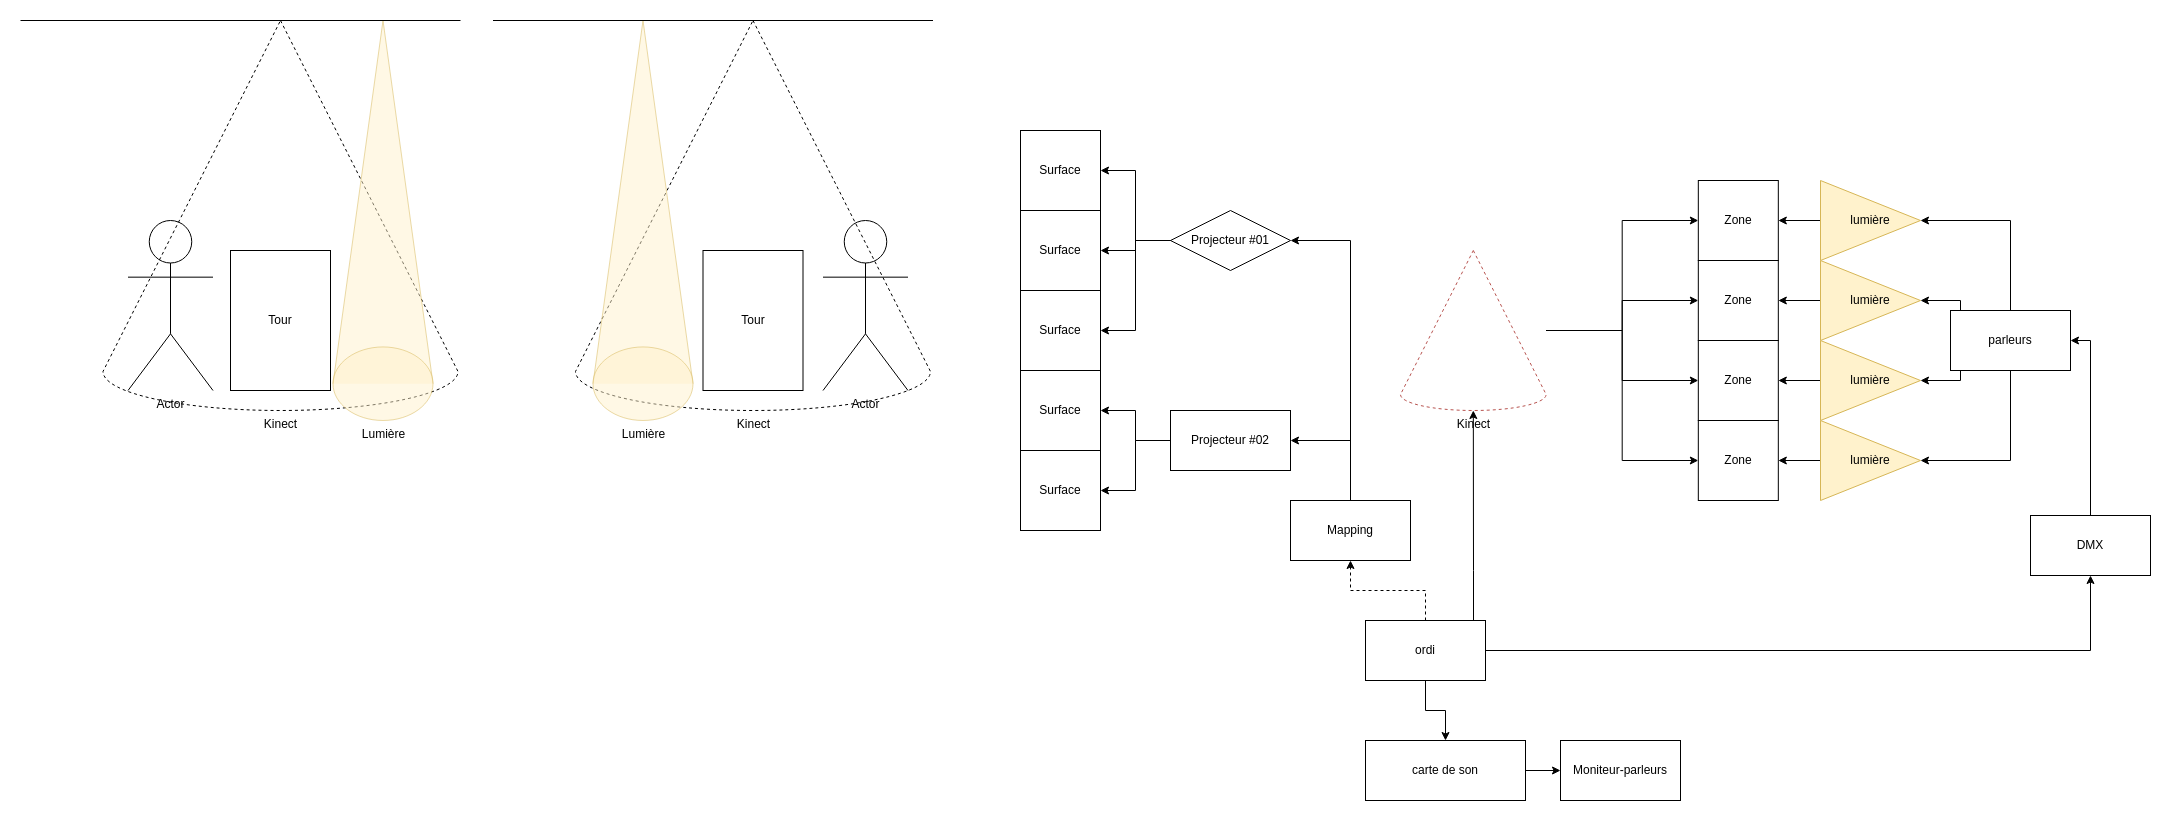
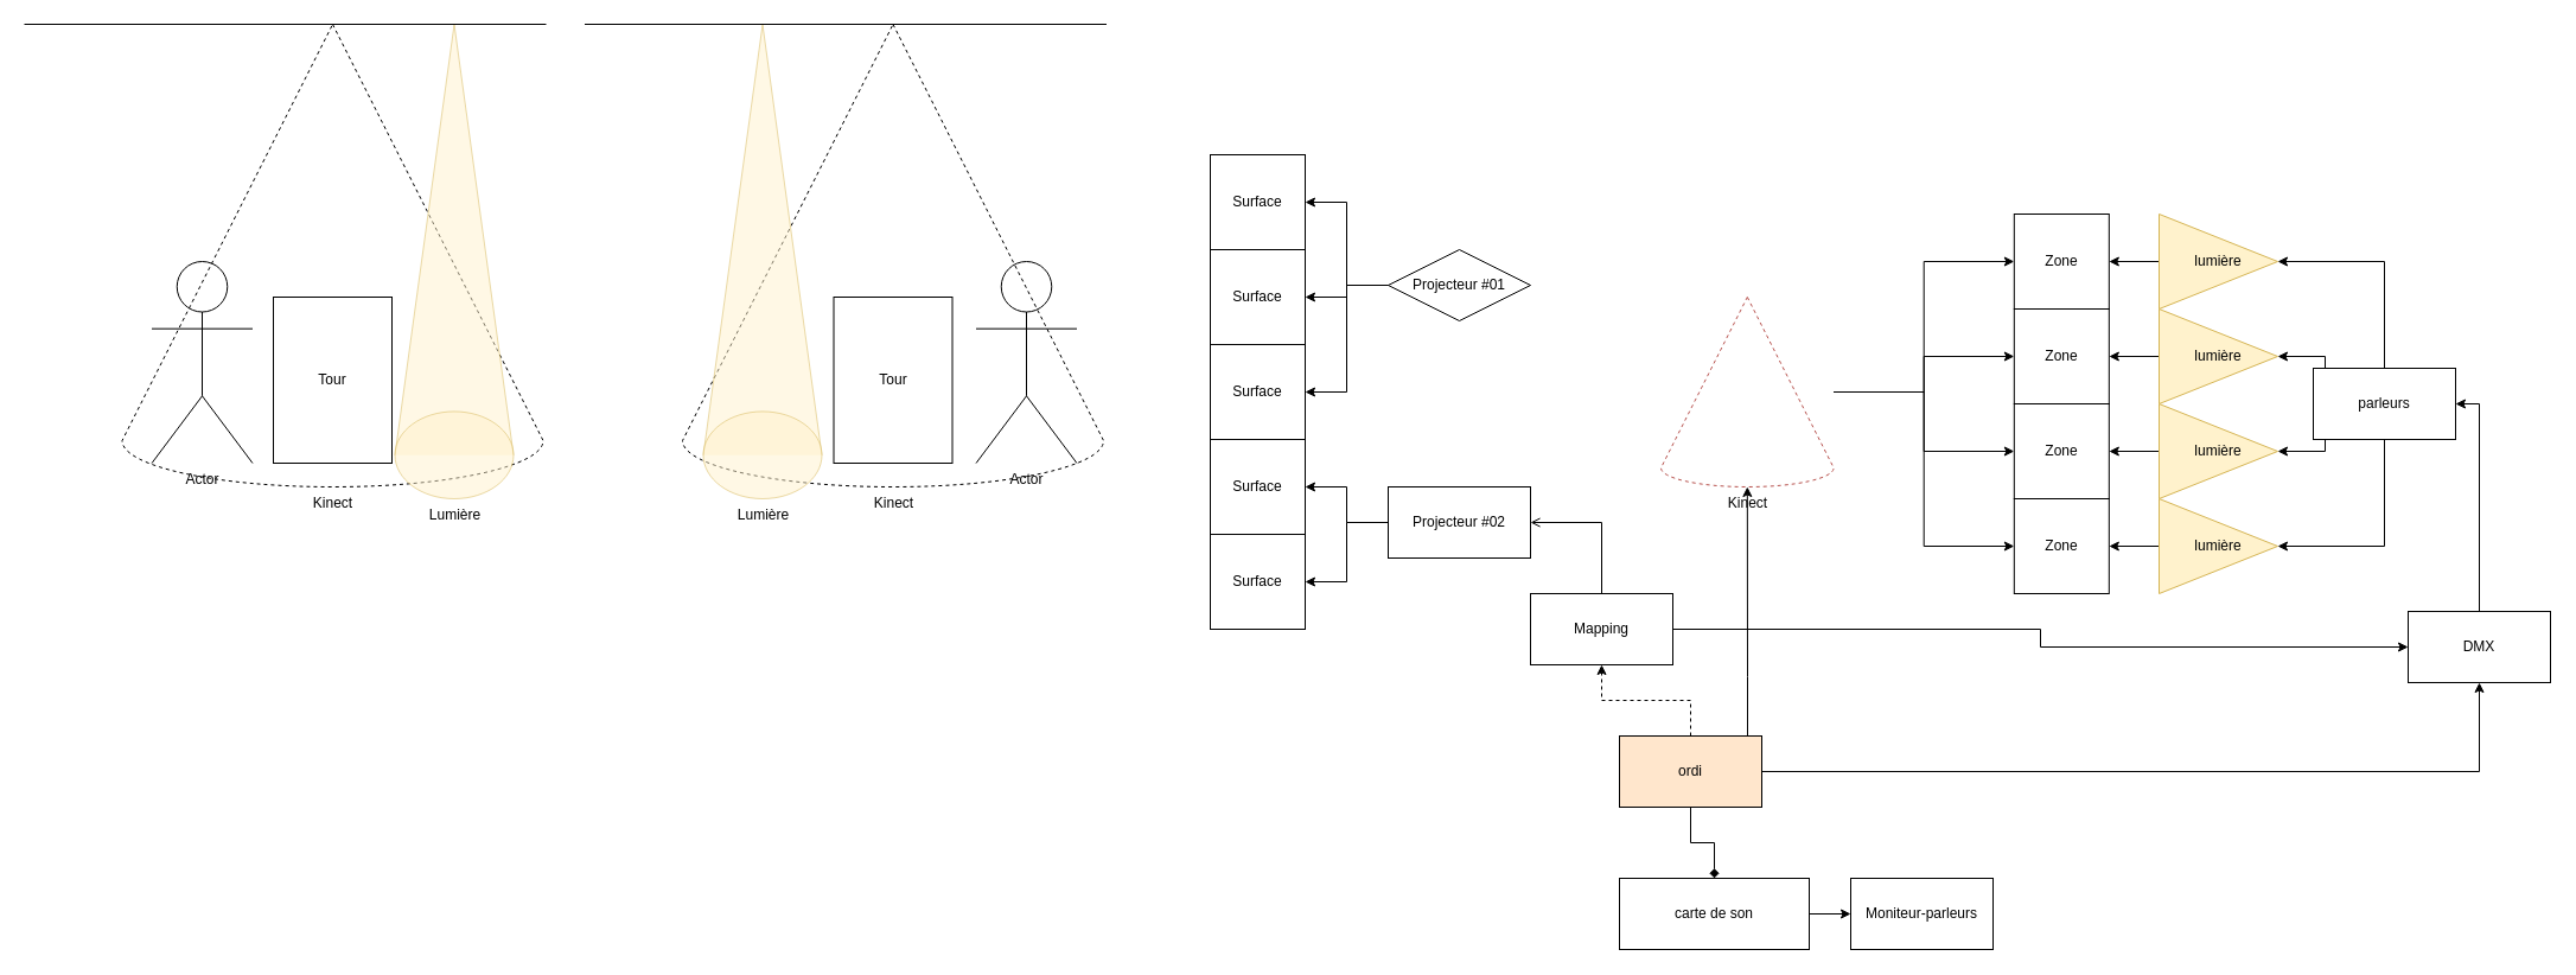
  <mxCell id="0" />
  <mxCell id="1" parent="0" />
  <mxCell id="2" value="Kinect&lt;br&gt;" style="verticalLabelPosition=bottom;verticalAlign=top;html=1;shape=mxgraph.basic.cone2;dx=0.5;dy=0.9;dashed=1;fillColor=none;" vertex="1" parent="1"><mxGeometry x="575" y="20" width="355" height="390" as="geometry" /></mxCell>
  <mxCell id="3" style="edgeStyle=orthogonalEdgeStyle;rounded=0;orthogonalLoop=1;jettySize=auto;html=1;" parent="1" source="7" target="11" edge="1"><mxGeometry relative="1" as="geometry" /></mxCell>
- <mxCell id="4" style="edgeStyle=orthogonalEdgeStyle;rounded=0;orthogonalLoop=1;jettySize=auto;html=1;entryX=0.5;entryY=0;entryDx=0;entryDy=0;" edge="1" parent="1" source="7" target="42"><mxGeometry relative="1" as="geometry" /></mxCell>
+ <mxCell id="4" style="edgeStyle=orthogonalEdgeStyle;rounded=0;orthogonalLoop=1;jettySize=auto;html=1;entryX=0.5;entryY=0;entryDx=0;entryDy=0;endArrow=diamond;" edge="1" parent="1" source="7" target="42"><mxGeometry relative="1" as="geometry" /></mxCell>
  <mxCell id="5" style="edgeStyle=orthogonalEdgeStyle;rounded=0;orthogonalLoop=1;jettySize=auto;html=1;entryX=0;entryY=0;entryDx=72.82;entryDy=160;entryPerimeter=0;" edge="1" parent="1" source="7" target="40"><mxGeometry relative="1" as="geometry"><Array as="points"><mxPoint x="1473" y="570" /><mxPoint x="1473" y="570" /></Array></mxGeometry></mxCell>
  <mxCell id="6" style="edgeStyle=orthogonalEdgeStyle;rounded=0;orthogonalLoop=1;jettySize=auto;html=1;entryX=0.5;entryY=1;entryDx=0;entryDy=0;dashed=1;" edge="1" parent="1" source="7" target="58"><mxGeometry relative="1" as="geometry" /></mxCell>
- <mxCell id="7" value="ordi" style="rounded=0;whiteSpace=wrap;html=1;" parent="1" vertex="1"><mxGeometry x="1365" y="620" width="120" height="60" as="geometry" /></mxCell>
+ <mxCell id="7" value="ordi" style="rounded=0;whiteSpace=wrap;html=1;fillColor=#ffe6cc;" parent="1" vertex="1"><mxGeometry x="1365" y="620" width="120" height="60" as="geometry" /></mxCell>
  <mxCell id="8" style="edgeStyle=orthogonalEdgeStyle;rounded=0;orthogonalLoop=1;jettySize=auto;html=1;entryX=1;entryY=0.5;entryDx=0;entryDy=0;" edge="1" parent="1" source="9" target="34"><mxGeometry relative="1" as="geometry" /></mxCell>
  <mxCell id="9" value="lumière" style="triangle;whiteSpace=wrap;html=1;fillColor=#fff2cc;strokeColor=#d6b656;" parent="1" vertex="1"><mxGeometry x="1820" y="260" width="100" height="80" as="geometry" /></mxCell>
  <mxCell id="10" style="edgeStyle=orthogonalEdgeStyle;rounded=0;orthogonalLoop=1;jettySize=auto;html=1;entryX=1;entryY=0.5;entryDx=0;entryDy=0;" parent="1" source="11" target="16" edge="1"><mxGeometry relative="1" as="geometry" /></mxCell>
  <mxCell id="11" value="DMX" style="whiteSpace=wrap;html=1;" parent="1" vertex="1"><mxGeometry x="2030" y="515" width="120" height="60" as="geometry" /></mxCell>
  <mxCell id="12" style="edgeStyle=orthogonalEdgeStyle;rounded=0;orthogonalLoop=1;jettySize=auto;html=1;entryX=1;entryY=0.5;entryDx=0;entryDy=0;" edge="1" parent="1" source="16" target="29"><mxGeometry relative="1" as="geometry"><Array as="points"><mxPoint x="2010" y="220" /></Array></mxGeometry></mxCell>
  <mxCell id="13" style="edgeStyle=orthogonalEdgeStyle;rounded=0;orthogonalLoop=1;jettySize=auto;html=1;exitX=0;exitY=0;exitDx=0;exitDy=0;" edge="1" parent="1" source="16" target="9"><mxGeometry relative="1" as="geometry"><Array as="points"><mxPoint x="1960" y="315" /><mxPoint x="1960" y="300" /></Array></mxGeometry></mxCell>
  <mxCell id="14" style="edgeStyle=orthogonalEdgeStyle;rounded=0;orthogonalLoop=1;jettySize=auto;html=1;exitX=0;exitY=1;exitDx=0;exitDy=0;entryX=1;entryY=0.5;entryDx=0;entryDy=0;" edge="1" parent="1" source="16" target="27"><mxGeometry relative="1" as="geometry"><Array as="points"><mxPoint x="1960" y="370" /><mxPoint x="1960" y="380" /></Array></mxGeometry></mxCell>
  <mxCell id="15" style="edgeStyle=orthogonalEdgeStyle;rounded=0;orthogonalLoop=1;jettySize=auto;html=1;exitX=0.5;exitY=1;exitDx=0;exitDy=0;entryX=1;entryY=0.5;entryDx=0;entryDy=0;" edge="1" parent="1" source="16" target="31"><mxGeometry relative="1" as="geometry"><Array as="points"><mxPoint x="2010" y="460" /></Array></mxGeometry></mxCell>
  <mxCell id="16" value="parleurs&lt;br&gt;" style="whiteSpace=wrap;html=1;" parent="1" vertex="1"><mxGeometry x="1950" y="310" width="120" height="60" as="geometry" /></mxCell>
  <mxCell id="17" value="Lumière" style="verticalLabelPosition=bottom;verticalAlign=top;html=1;shape=mxgraph.basic.cone;fillColor=#fff2cc;strokeColor=#d6b656;opacity=50;" vertex="1" parent="1"><mxGeometry x="592.5" y="20" width="100" height="400" as="geometry" /></mxCell>
  <mxCell id="18" value="Actor" style="shape=umlActor;verticalLabelPosition=bottom;verticalAlign=top;html=1;outlineConnect=0;fillColor=none;" vertex="1" parent="1"><mxGeometry x="822.5" y="220" width="85" height="170" as="geometry" /></mxCell>
  <mxCell id="19" value="Tour" style="rounded=0;whiteSpace=wrap;html=1;fillColor=none;" vertex="1" parent="1"><mxGeometry x="702.5" y="250" width="100" height="140" as="geometry" /></mxCell>
  <mxCell id="20" value="" style="endArrow=none;html=1;" edge="1" parent="1"><mxGeometry width="50" height="50" relative="1" as="geometry"><mxPoint x="492.5" y="20" as="sourcePoint" /><mxPoint x="932.5" y="20" as="targetPoint" /></mxGeometry></mxCell>
  <mxCell id="21" value="Kinect&lt;br&gt;" style="verticalLabelPosition=bottom;verticalAlign=top;html=1;shape=mxgraph.basic.cone2;dx=0.5;dy=0.9;dashed=1;fillColor=none;" vertex="1" parent="1"><mxGeometry x="102.5" y="20" width="355" height="390" as="geometry" /></mxCell>
  <mxCell id="22" value="Lumière" style="verticalLabelPosition=bottom;verticalAlign=top;html=1;shape=mxgraph.basic.cone;fillColor=#fff2cc;strokeColor=#d6b656;opacity=50;" vertex="1" parent="1"><mxGeometry x="332.5" y="20" width="100" height="400" as="geometry" /></mxCell>
  <mxCell id="23" value="Actor" style="shape=umlActor;verticalLabelPosition=bottom;verticalAlign=top;html=1;outlineConnect=0;fillColor=none;" vertex="1" parent="1"><mxGeometry x="127.5" y="220" width="85" height="170" as="geometry" /></mxCell>
  <mxCell id="24" value="Tour" style="rounded=0;whiteSpace=wrap;html=1;fillColor=none;" vertex="1" parent="1"><mxGeometry x="230" y="250" width="100" height="140" as="geometry" /></mxCell>
  <mxCell id="25" value="" style="endArrow=none;html=1;" edge="1" parent="1"><mxGeometry width="50" height="50" relative="1" as="geometry"><mxPoint x="20" y="20" as="sourcePoint" /><mxPoint x="460" y="20" as="targetPoint" /></mxGeometry></mxCell>
  <mxCell id="26" style="edgeStyle=orthogonalEdgeStyle;rounded=0;orthogonalLoop=1;jettySize=auto;html=1;entryX=1;entryY=0.5;entryDx=0;entryDy=0;" edge="1" parent="1" source="27" target="33"><mxGeometry relative="1" as="geometry" /></mxCell>
  <mxCell id="27" value="lumière" style="triangle;whiteSpace=wrap;html=1;fillColor=#fff2cc;strokeColor=#d6b656;" vertex="1" parent="1"><mxGeometry x="1820" y="340" width="100" height="80" as="geometry" /></mxCell>
  <mxCell id="28" style="edgeStyle=orthogonalEdgeStyle;rounded=0;orthogonalLoop=1;jettySize=auto;html=1;entryX=1;entryY=0.5;entryDx=0;entryDy=0;" edge="1" parent="1" source="29" target="35"><mxGeometry relative="1" as="geometry" /></mxCell>
  <mxCell id="29" value="lumière" style="triangle;whiteSpace=wrap;html=1;fillColor=#fff2cc;strokeColor=#d6b656;" vertex="1" parent="1"><mxGeometry x="1820" y="180" width="100" height="80" as="geometry" /></mxCell>
  <mxCell id="30" style="edgeStyle=orthogonalEdgeStyle;rounded=0;orthogonalLoop=1;jettySize=auto;html=1;entryX=1;entryY=0.5;entryDx=0;entryDy=0;" edge="1" parent="1" source="31" target="32"><mxGeometry relative="1" as="geometry" /></mxCell>
  <mxCell id="31" value="lumière" style="triangle;whiteSpace=wrap;html=1;fillColor=#fff2cc;strokeColor=#d6b656;" vertex="1" parent="1"><mxGeometry x="1820" y="420" width="100" height="80" as="geometry" /></mxCell>
  <mxCell id="32" value="Zone" style="whiteSpace=wrap;html=1;aspect=fixed;fillColor=none;" vertex="1" parent="1"><mxGeometry x="1697.82" y="420" width="80" height="80" as="geometry" /></mxCell>
  <mxCell id="33" value="Zone" style="whiteSpace=wrap;html=1;aspect=fixed;fillColor=none;" vertex="1" parent="1"><mxGeometry x="1697.82" y="340" width="80" height="80" as="geometry" /></mxCell>
  <mxCell id="34" value="Zone" style="whiteSpace=wrap;html=1;aspect=fixed;fillColor=none;" vertex="1" parent="1"><mxGeometry x="1697.82" y="260" width="80" height="80" as="geometry" /></mxCell>
  <mxCell id="35" value="Zone" style="whiteSpace=wrap;html=1;aspect=fixed;fillColor=none;" vertex="1" parent="1"><mxGeometry x="1697.82" y="180" width="80" height="80" as="geometry" /></mxCell>
  <mxCell id="36" style="edgeStyle=orthogonalEdgeStyle;rounded=0;orthogonalLoop=1;jettySize=auto;html=1;entryX=0;entryY=0.5;entryDx=0;entryDy=0;" edge="1" parent="1" source="40" target="35"><mxGeometry relative="1" as="geometry" /></mxCell>
  <mxCell id="37" style="edgeStyle=orthogonalEdgeStyle;rounded=0;orthogonalLoop=1;jettySize=auto;html=1;entryX=0;entryY=0.5;entryDx=0;entryDy=0;" edge="1" parent="1" source="40" target="34"><mxGeometry relative="1" as="geometry" /></mxCell>
  <mxCell id="38" style="edgeStyle=orthogonalEdgeStyle;rounded=0;orthogonalLoop=1;jettySize=auto;html=1;" edge="1" parent="1" source="40" target="33"><mxGeometry relative="1" as="geometry" /></mxCell>
  <mxCell id="39" style="edgeStyle=orthogonalEdgeStyle;rounded=0;orthogonalLoop=1;jettySize=auto;html=1;entryX=0;entryY=0.5;entryDx=0;entryDy=0;" edge="1" parent="1" source="40" target="32"><mxGeometry relative="1" as="geometry" /></mxCell>
  <mxCell id="40" value="Kinect&lt;br&gt;" style="verticalLabelPosition=bottom;verticalAlign=top;html=1;shape=mxgraph.basic.cone2;dx=0.5;dy=0.9;dashed=1;rotation=0;strokeColor=#b85450;fillColor=none;" vertex="1" parent="1"><mxGeometry x="1400" y="250" width="145.64" height="160" as="geometry" /></mxCell>
  <mxCell id="41" style="edgeStyle=orthogonalEdgeStyle;rounded=0;orthogonalLoop=1;jettySize=auto;html=1;entryX=0;entryY=0.5;entryDx=0;entryDy=0;" edge="1" parent="1" source="42" target="43"><mxGeometry relative="1" as="geometry" /></mxCell>
  <mxCell id="42" value="carte de son" style="whiteSpace=wrap;html=1;fillColor=none;" vertex="1" parent="1"><mxGeometry x="1365" y="740" width="160" height="60" as="geometry" /></mxCell>
  <mxCell id="43" value="Moniteur-parleurs" style="whiteSpace=wrap;html=1;fillColor=none;" vertex="1" parent="1"><mxGeometry x="1560" y="740" width="120" height="60" as="geometry" /></mxCell>
  <mxCell id="44" value="Surface" style="whiteSpace=wrap;html=1;aspect=fixed;fillColor=none;" vertex="1" parent="1"><mxGeometry x="1020" y="450" width="80" height="80" as="geometry" /></mxCell>
  <mxCell id="45" value="Surface" style="whiteSpace=wrap;html=1;aspect=fixed;fillColor=none;" vertex="1" parent="1"><mxGeometry x="1020" y="370" width="80" height="80" as="geometry" /></mxCell>
  <mxCell id="46" value="Surface" style="whiteSpace=wrap;html=1;aspect=fixed;fillColor=none;" vertex="1" parent="1"><mxGeometry x="1020" y="290" width="80" height="80" as="geometry" /></mxCell>
  <mxCell id="47" value="Surface" style="whiteSpace=wrap;html=1;aspect=fixed;fillColor=none;" vertex="1" parent="1"><mxGeometry x="1020" y="210" width="80" height="80" as="geometry" /></mxCell>
  <mxCell id="48" value="Surface" style="whiteSpace=wrap;html=1;aspect=fixed;fillColor=none;" vertex="1" parent="1"><mxGeometry x="1020" y="130" width="80" height="80" as="geometry" /></mxCell>
  <mxCell id="49" style="edgeStyle=orthogonalEdgeStyle;rounded=0;orthogonalLoop=1;jettySize=auto;html=1;" edge="1" parent="1" source="52" target="48"><mxGeometry relative="1" as="geometry" /></mxCell>
  <mxCell id="50" style="edgeStyle=orthogonalEdgeStyle;rounded=0;orthogonalLoop=1;jettySize=auto;html=1;" edge="1" parent="1" source="52" target="47"><mxGeometry relative="1" as="geometry" /></mxCell>
  <mxCell id="51" style="edgeStyle=orthogonalEdgeStyle;rounded=0;orthogonalLoop=1;jettySize=auto;html=1;entryX=1;entryY=0.5;entryDx=0;entryDy=0;" edge="1" parent="1" source="52" target="46"><mxGeometry relative="1" as="geometry" /></mxCell>
  <mxCell id="52" value="Projecteur #01" style="rhombus;whiteSpace=wrap;html=1;fillColor=none;" vertex="1" parent="1"><mxGeometry x="1170" y="210" width="120" height="60" as="geometry" /></mxCell>
  <mxCell id="53" style="edgeStyle=orthogonalEdgeStyle;rounded=0;orthogonalLoop=1;jettySize=auto;html=1;entryX=1;entryY=0.5;entryDx=0;entryDy=0;" edge="1" parent="1" source="55" target="45"><mxGeometry relative="1" as="geometry" /></mxCell>
  <mxCell id="54" style="edgeStyle=orthogonalEdgeStyle;rounded=0;orthogonalLoop=1;jettySize=auto;html=1;entryX=1;entryY=0.5;entryDx=0;entryDy=0;" edge="1" parent="1" source="55" target="44"><mxGeometry relative="1" as="geometry" /></mxCell>
  <mxCell id="55" value="Projecteur #02" style="rounded=0;whiteSpace=wrap;html=1;fillColor=none;" vertex="1" parent="1"><mxGeometry x="1170" y="410" width="120" height="60" as="geometry" /></mxCell>
- <mxCell id="56" style="edgeStyle=orthogonalEdgeStyle;rounded=0;orthogonalLoop=1;jettySize=auto;html=1;entryX=1;entryY=0.5;entryDx=0;entryDy=0;" edge="1" parent="1" source="58" target="55"><mxGeometry relative="1" as="geometry" /></mxCell>
- <mxCell id="57" style="edgeStyle=orthogonalEdgeStyle;rounded=0;orthogonalLoop=1;jettySize=auto;html=1;entryX=1;entryY=0.5;entryDx=0;entryDy=0;" edge="1" parent="1" source="58" target="52"><mxGeometry relative="1" as="geometry" /></mxCell>
+ <mxCell id="56" style="edgeStyle=orthogonalEdgeStyle;rounded=0;orthogonalLoop=1;jettySize=auto;html=1;entryX=1;entryY=0.5;entryDx=0;entryDy=0;endArrow=open;" edge="1" parent="1" source="58" target="55"><mxGeometry relative="1" as="geometry" /></mxCell>
+ <mxCell id="57" style="edgeStyle=orthogonalEdgeStyle;rounded=0;orthogonalLoop=1;jettySize=auto;html=1;" edge="1" parent="1" source="58" target="11"><mxGeometry relative="1" as="geometry" /></mxCell>
  <mxCell id="58" value="Mapping" style="whiteSpace=wrap;html=1;fillColor=none;" vertex="1" parent="1"><mxGeometry x="1290" y="500" width="120" height="60" as="geometry" /></mxCell>
